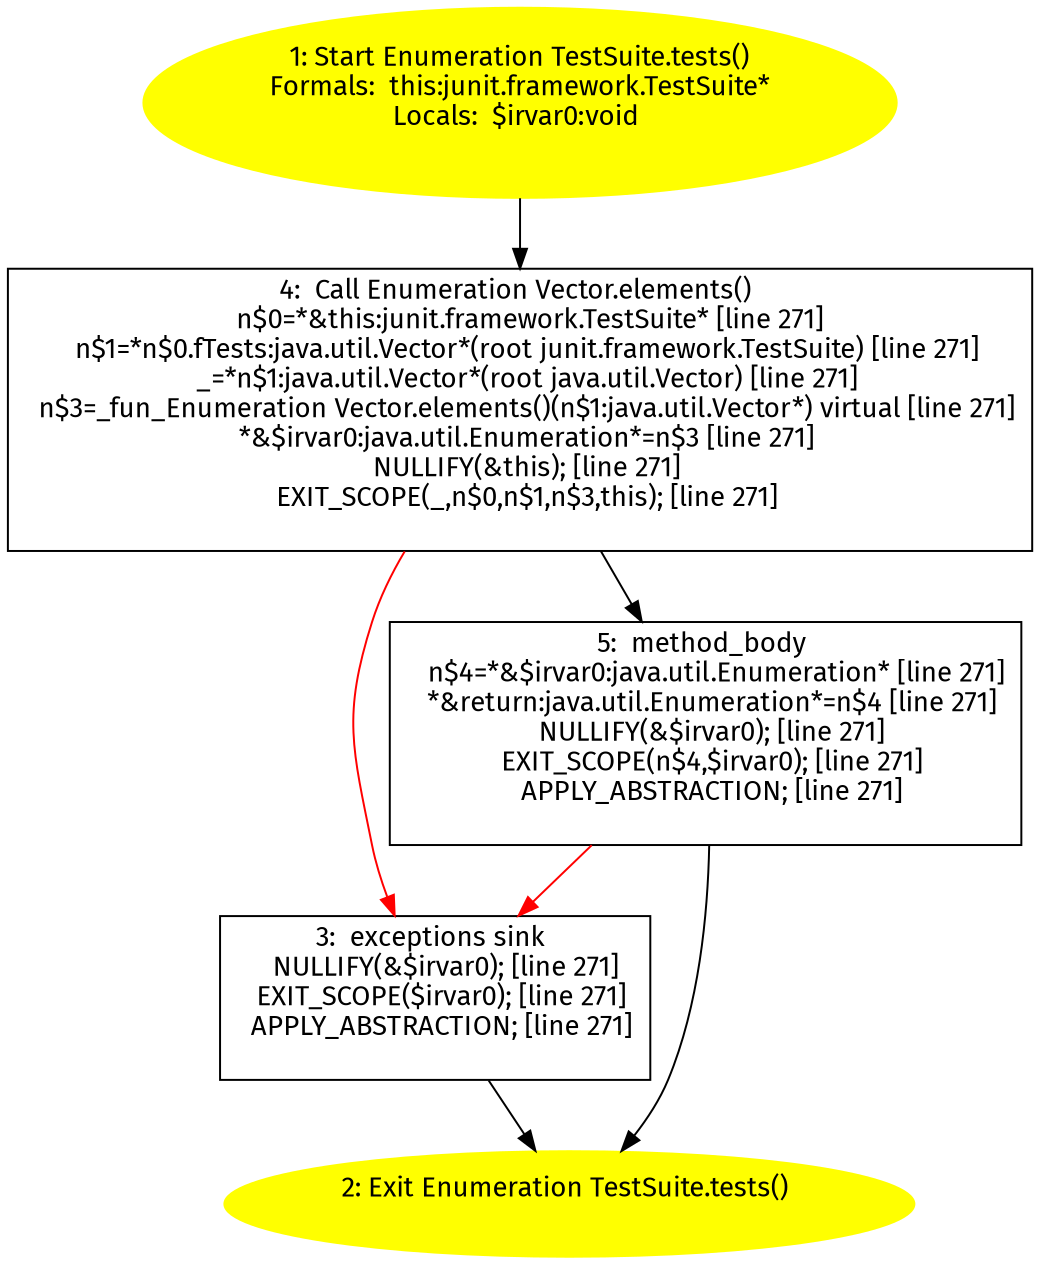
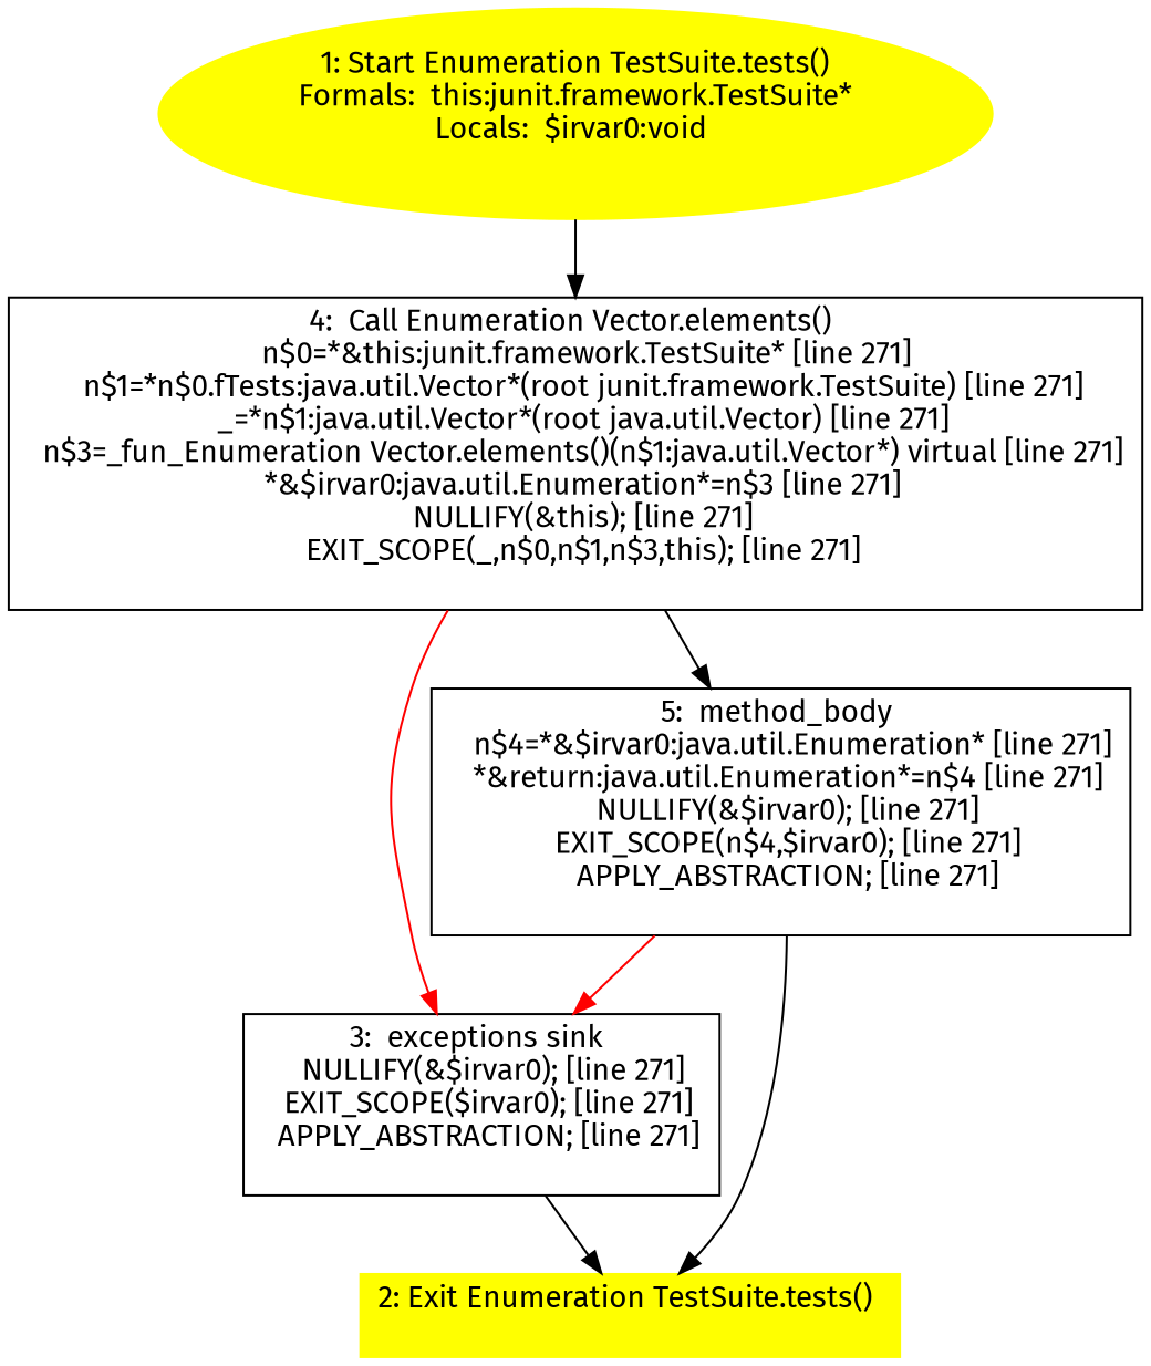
  digraph {
    fontname="Fira Sans"
    node [fontname="Fira Sans" shape=box]
    edge [fontname="Fira Sans"]
    n1 [color=yellow label="1: Start Enumeration TestSuite.tests()\nFormals:  this:junit.framework.TestSuite*\nLocals:  $irvar0:void \n  " style=filled shape=""]
    n2 [label="4:  Call Enumeration Vector.elements() \n   n$0=*&this:junit.framework.TestSuite* [line 271]\n  n$1=*n$0.fTests:java.util.Vector*(root junit.framework.TestSuite) [line 271]\n  _=*n$1:java.util.Vector*(root java.util.Vector) [line 271]\n  n$3=_fun_Enumeration Vector.elements()(n$1:java.util.Vector*) virtual [line 271]\n  *&$irvar0:java.util.Enumeration*=n$3 [line 271]\n  NULLIFY(&this); [line 271]\n  EXIT_SCOPE(_,n$0,n$1,n$3,this); [line 271]\n "]
    n3 [label="3:  exceptions sink \n   NULLIFY(&$irvar0); [line 271]\n  EXIT_SCOPE($irvar0); [line 271]\n  APPLY_ABSTRACTION; [line 271]\n "]
    n4 [label="5:  method_body \n   n$4=*&$irvar0:java.util.Enumeration* [line 271]\n  *&return:java.util.Enumeration*=n$4 [line 271]\n  NULLIFY(&$irvar0); [line 271]\n  EXIT_SCOPE(n$4,$irvar0); [line 271]\n  APPLY_ABSTRACTION; [line 271]\n "]
-   n5 [color=yellow label="2: Exit Enumeration TestSuite.tests() \n  " style=filled shape=""]
+   n5 [color=yellow label="2: Exit Enumeration TestSuite.tests() \n  " style=filled]
    n1 -> n2
    n2 -> n3 [color=red]
    n2 -> n4
    n3 -> n5
    n4 -> n3 [color=red]
    n4 -> n5
  }
